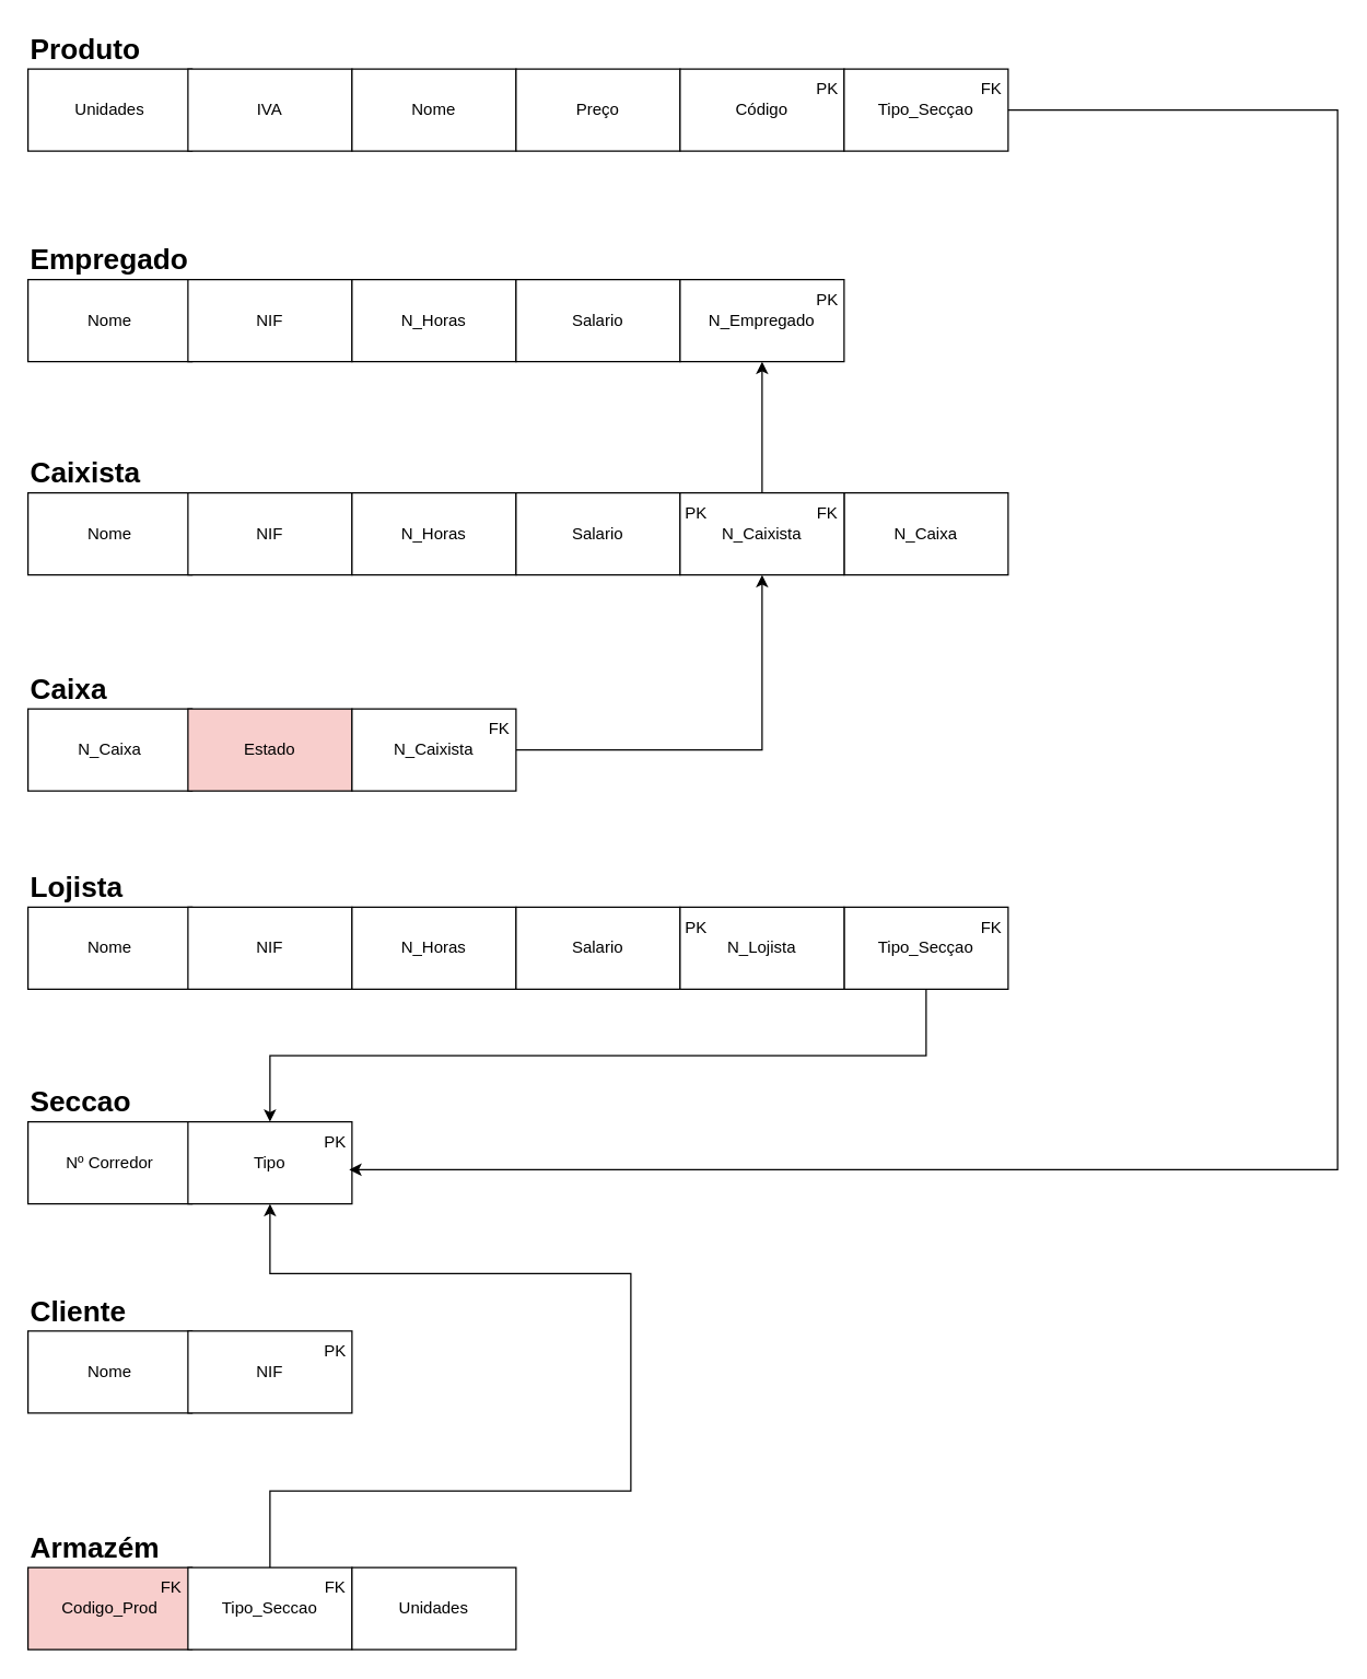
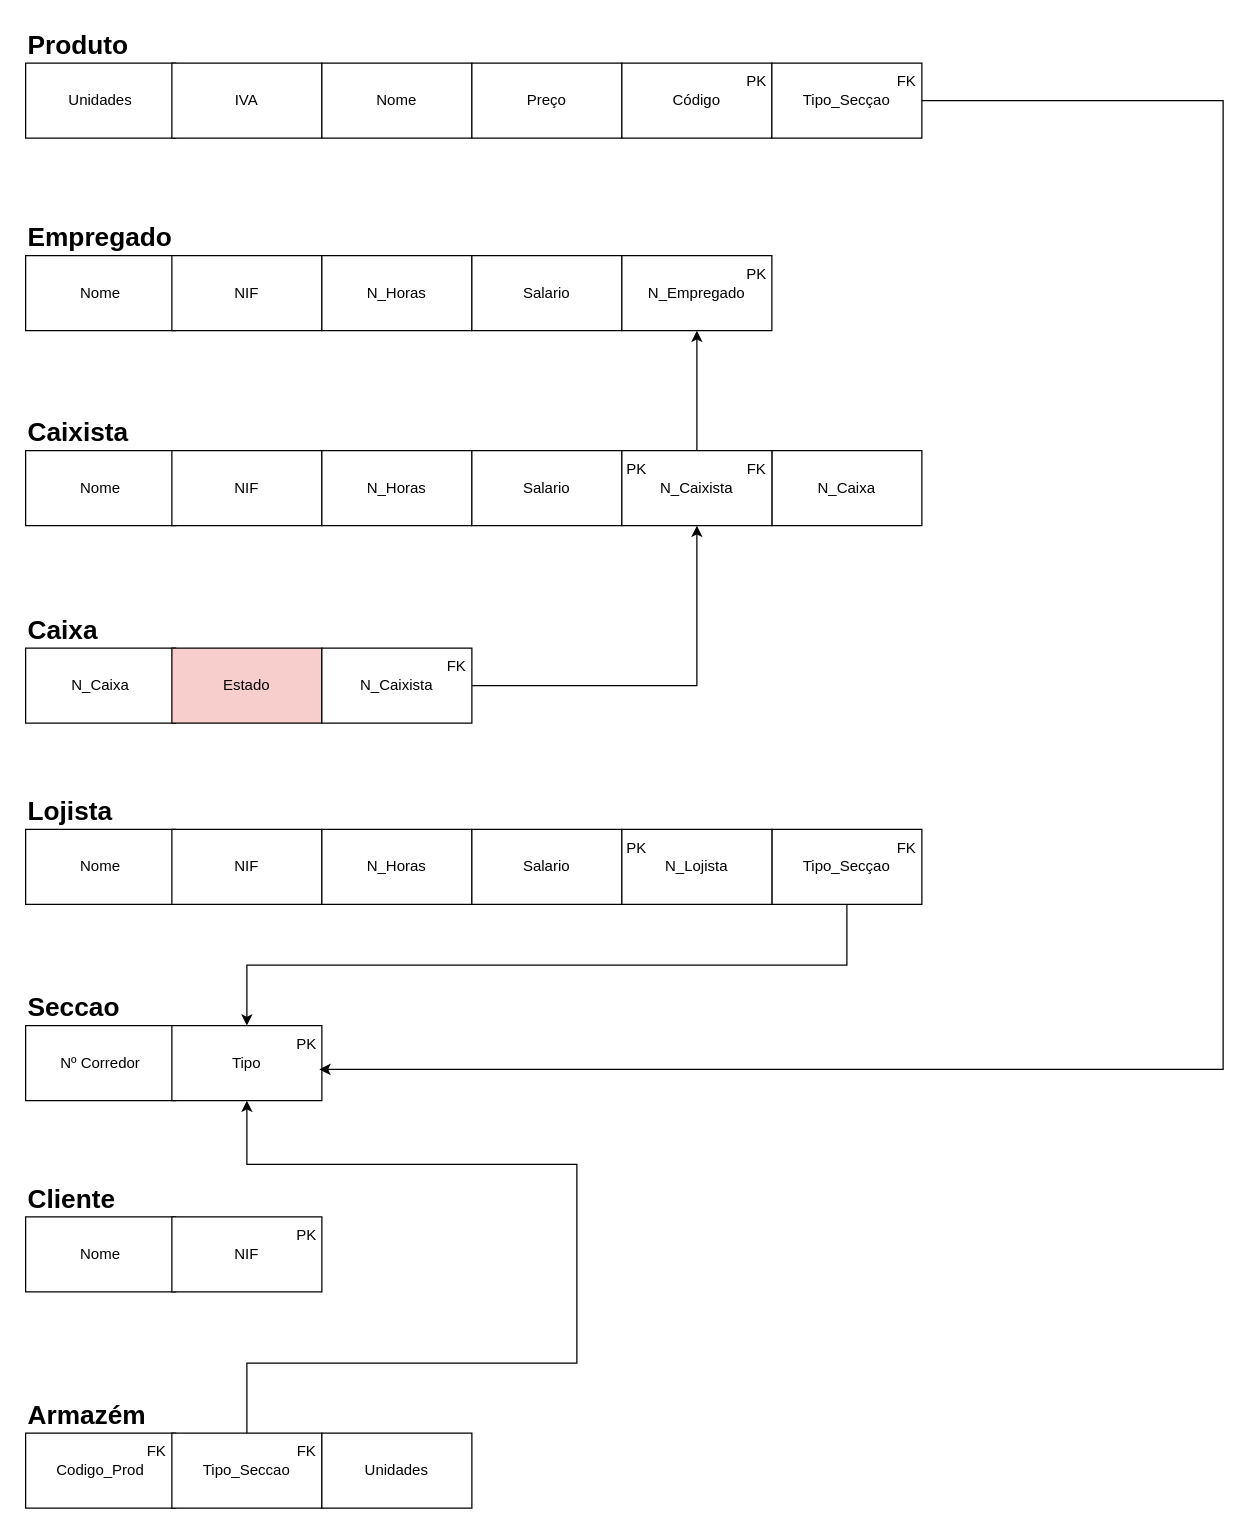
  <mxCell id="0" />
  <mxCell id="1" parent="0" />
  <mxCell id="2" value="Unidades" style="rounded=0;whiteSpace=wrap;html=1;" vertex="1" parent="1"><mxGeometry x="20" y="50" width="120" height="60" as="geometry" /></mxCell>
  <mxCell id="3" value="IVA" style="rounded=0;whiteSpace=wrap;html=1;" vertex="1" parent="1"><mxGeometry x="137" y="50" width="120" height="60" as="geometry" /></mxCell>
  <mxCell id="4" value="Nome" style="rounded=0;whiteSpace=wrap;html=1;" vertex="1" parent="1"><mxGeometry x="257" y="50" width="120" height="60" as="geometry" /></mxCell>
  <mxCell id="5" value="Preço" style="rounded=0;whiteSpace=wrap;html=1;" vertex="1" parent="1"><mxGeometry x="377" y="50" width="120" height="60" as="geometry" /></mxCell>
  <mxCell id="6" value="Código" style="rounded=0;whiteSpace=wrap;html=1;" vertex="1" parent="1"><mxGeometry x="497" y="50" width="120" height="60" as="geometry" /></mxCell>
  <mxCell id="7" value="Tipo_Secçao" style="rounded=0;whiteSpace=wrap;html=1;" vertex="1" parent="1"><mxGeometry x="617" y="50" width="120" height="60" as="geometry" /></mxCell>
  <mxCell id="8" value="Nome" style="rounded=0;whiteSpace=wrap;html=1;" vertex="1" parent="1"><mxGeometry x="20" y="204" width="120" height="60" as="geometry" /></mxCell>
  <mxCell id="9" value="NIF" style="rounded=0;whiteSpace=wrap;html=1;" vertex="1" parent="1"><mxGeometry x="137" y="204" width="120" height="60" as="geometry" /></mxCell>
  <mxCell id="10" value="N_Horas" style="rounded=0;whiteSpace=wrap;html=1;" vertex="1" parent="1"><mxGeometry x="257" y="204" width="120" height="60" as="geometry" /></mxCell>
  <mxCell id="11" value="Salario" style="rounded=0;whiteSpace=wrap;html=1;" vertex="1" parent="1"><mxGeometry x="377" y="204" width="120" height="60" as="geometry" /></mxCell>
  <mxCell id="12" value="N_Empregado" style="rounded=0;whiteSpace=wrap;html=1;" vertex="1" parent="1"><mxGeometry x="497" y="204" width="120" height="60" as="geometry" /></mxCell>
  <mxCell id="13" value="&lt;b&gt;&lt;font style=&quot;font-size: 21px;&quot;&gt;Produto&lt;/font&gt;&lt;/b&gt;" style="text;html=1;align=left;verticalAlign=middle;whiteSpace=wrap;rounded=0;" vertex="1" parent="1"><mxGeometry x="20" y="20" width="117" height="30" as="geometry" /></mxCell>
  <mxCell id="14" value="&lt;b&gt;&lt;font style=&quot;font-size: 21px;&quot;&gt;Empregado&lt;/font&gt;&lt;/b&gt;" style="text;html=1;align=left;verticalAlign=middle;whiteSpace=wrap;rounded=0;" vertex="1" parent="1"><mxGeometry x="20" y="174" width="117" height="30" as="geometry" /></mxCell>
  <mxCell id="15" value="N_Caixa" style="rounded=0;whiteSpace=wrap;html=1;" vertex="1" parent="1"><mxGeometry x="20" y="518" width="120" height="60" as="geometry" /></mxCell>
  <mxCell id="16" value="Estado" style="rounded=0;whiteSpace=wrap;html=1;fillColor=#f8cecc;" vertex="1" parent="1"><mxGeometry x="137" y="518" width="120" height="60" as="geometry" /></mxCell>
  <mxCell id="17" style="edgeStyle=orthogonalEdgeStyle;rounded=0;orthogonalLoop=1;jettySize=auto;html=1;exitX=1;exitY=0.5;exitDx=0;exitDy=0;entryX=0.5;entryY=1;entryDx=0;entryDy=0;" edge="1" parent="1" source="18" target="41"><mxGeometry relative="1" as="geometry" /></mxCell>
  <mxCell id="18" value="N_Caixista" style="rounded=0;whiteSpace=wrap;html=1;" vertex="1" parent="1"><mxGeometry x="257" y="518" width="120" height="60" as="geometry" /></mxCell>
  <mxCell id="19" value="&lt;span style=&quot;font-size: 21px;&quot;&gt;&lt;b&gt;Caixa&lt;/b&gt;&lt;/span&gt;" style="text;html=1;align=left;verticalAlign=middle;whiteSpace=wrap;rounded=0;" vertex="1" parent="1"><mxGeometry x="20" y="488" width="117" height="30" as="geometry" /></mxCell>
  <mxCell id="20" value="N_Caixa" style="rounded=0;whiteSpace=wrap;html=1;" vertex="1" parent="1"><mxGeometry x="617" y="360" width="120" height="60" as="geometry" /></mxCell>
  <mxCell id="21" value="&lt;b&gt;&lt;font style=&quot;font-size: 21px;&quot;&gt;Caixista&lt;/font&gt;&lt;/b&gt;" style="text;html=1;align=left;verticalAlign=middle;whiteSpace=wrap;rounded=0;" vertex="1" parent="1"><mxGeometry x="20" y="330" width="117" height="30" as="geometry" /></mxCell>
  <mxCell id="22" style="edgeStyle=orthogonalEdgeStyle;rounded=0;orthogonalLoop=1;jettySize=auto;html=1;exitX=0.5;exitY=1;exitDx=0;exitDy=0;entryX=0.5;entryY=0;entryDx=0;entryDy=0;" edge="1" parent="1" source="23" target="26"><mxGeometry relative="1" as="geometry" /></mxCell>
  <mxCell id="23" value="Tipo_Secçao" style="rounded=0;whiteSpace=wrap;html=1;" vertex="1" parent="1"><mxGeometry x="617" y="663" width="120" height="60" as="geometry" /></mxCell>
  <mxCell id="24" value="&lt;span style=&quot;font-size: 21px;&quot;&gt;&lt;b&gt;Lojista&lt;/b&gt;&lt;/span&gt;" style="text;html=1;align=left;verticalAlign=middle;whiteSpace=wrap;rounded=0;" vertex="1" parent="1"><mxGeometry x="20" y="633" width="117" height="30" as="geometry" /></mxCell>
  <mxCell id="25" value="Nº Corredor" style="rounded=0;whiteSpace=wrap;html=1;" vertex="1" parent="1"><mxGeometry x="20" y="820" width="120" height="60" as="geometry" /></mxCell>
  <mxCell id="26" value="Tipo" style="rounded=0;whiteSpace=wrap;html=1;" vertex="1" parent="1"><mxGeometry x="137" y="820" width="120" height="60" as="geometry" /></mxCell>
  <mxCell id="27" value="&lt;span style=&quot;font-size: 21px;&quot;&gt;&lt;b&gt;Seccao&lt;/b&gt;&lt;/span&gt;" style="text;html=1;align=left;verticalAlign=middle;whiteSpace=wrap;rounded=0;" vertex="1" parent="1"><mxGeometry x="20" y="790" width="117" height="30" as="geometry" /></mxCell>
  <mxCell id="28" value="Nome" style="rounded=0;whiteSpace=wrap;html=1;" vertex="1" parent="1"><mxGeometry x="20" y="973" width="120" height="60" as="geometry" /></mxCell>
  <mxCell id="29" value="NIF" style="rounded=0;whiteSpace=wrap;html=1;" vertex="1" parent="1"><mxGeometry x="137" y="973" width="120" height="60" as="geometry" /></mxCell>
  <mxCell id="30" value="&lt;span style=&quot;font-size: 21px;&quot;&gt;&lt;b&gt;Cliente&lt;/b&gt;&lt;/span&gt;" style="text;html=1;align=left;verticalAlign=middle;whiteSpace=wrap;rounded=0;" vertex="1" parent="1"><mxGeometry x="20" y="943" width="117" height="30" as="geometry" /></mxCell>
- <mxCell id="31" value="Codigo_Prod" style="rounded=0;whiteSpace=wrap;html=1;fillColor=#f8cecc;" vertex="1" parent="1"><mxGeometry x="20" y="1146" width="120" height="60" as="geometry" /></mxCell>
+ <mxCell id="31" value="Codigo_Prod" style="rounded=0;whiteSpace=wrap;html=1;" vertex="1" parent="1"><mxGeometry x="20" y="1146" width="120" height="60" as="geometry" /></mxCell>
  <mxCell id="32" style="edgeStyle=orthogonalEdgeStyle;rounded=0;orthogonalLoop=1;jettySize=auto;html=1;exitX=0.5;exitY=0;exitDx=0;exitDy=0;entryX=0.5;entryY=1;entryDx=0;entryDy=0;" edge="1" parent="1" source="33" target="26"><mxGeometry relative="1" as="geometry"><Array as="points"><mxPoint x="197" y="1090" /><mxPoint x="461" y="1090" /><mxPoint x="461" y="931" /><mxPoint x="197" y="931" /></Array></mxGeometry></mxCell>
  <mxCell id="33" value="Tipo_Seccao" style="rounded=0;whiteSpace=wrap;html=1;" vertex="1" parent="1"><mxGeometry x="137" y="1146" width="120" height="60" as="geometry" /></mxCell>
  <mxCell id="34" value="&lt;span style=&quot;font-size: 21px;&quot;&gt;&lt;b&gt;Armazém&lt;/b&gt;&lt;/span&gt;" style="text;html=1;align=left;verticalAlign=middle;whiteSpace=wrap;rounded=0;" vertex="1" parent="1"><mxGeometry x="20" y="1116" width="117" height="30" as="geometry" /></mxCell>
  <mxCell id="35" value="Unidades" style="rounded=0;whiteSpace=wrap;html=1;" vertex="1" parent="1"><mxGeometry x="257" y="1146" width="120" height="60" as="geometry" /></mxCell>
  <mxCell id="36" value="Nome" style="rounded=0;whiteSpace=wrap;html=1;" vertex="1" parent="1"><mxGeometry x="20" y="360" width="120" height="60" as="geometry" /></mxCell>
  <mxCell id="37" value="NIF" style="rounded=0;whiteSpace=wrap;html=1;" vertex="1" parent="1"><mxGeometry x="137" y="360" width="120" height="60" as="geometry" /></mxCell>
  <mxCell id="38" value="N_Horas" style="rounded=0;whiteSpace=wrap;html=1;" vertex="1" parent="1"><mxGeometry x="257" y="360" width="120" height="60" as="geometry" /></mxCell>
  <mxCell id="39" value="Salario" style="rounded=0;whiteSpace=wrap;html=1;" vertex="1" parent="1"><mxGeometry x="377" y="360" width="120" height="60" as="geometry" /></mxCell>
  <mxCell id="40" style="edgeStyle=orthogonalEdgeStyle;rounded=0;orthogonalLoop=1;jettySize=auto;html=1;exitX=0.5;exitY=0;exitDx=0;exitDy=0;entryX=0.5;entryY=1;entryDx=0;entryDy=0;" edge="1" parent="1" source="41" target="12"><mxGeometry relative="1" as="geometry" /></mxCell>
  <mxCell id="41" value="N_Caixista" style="rounded=0;whiteSpace=wrap;html=1;" vertex="1" parent="1"><mxGeometry x="497" y="360" width="120" height="60" as="geometry" /></mxCell>
  <mxCell id="42" value="Nome" style="rounded=0;whiteSpace=wrap;html=1;" vertex="1" parent="1"><mxGeometry x="20" y="663" width="120" height="60" as="geometry" /></mxCell>
  <mxCell id="43" value="NIF" style="rounded=0;whiteSpace=wrap;html=1;" vertex="1" parent="1"><mxGeometry x="137" y="663" width="120" height="60" as="geometry" /></mxCell>
  <mxCell id="44" value="N_Horas" style="rounded=0;whiteSpace=wrap;html=1;" vertex="1" parent="1"><mxGeometry x="257" y="663" width="120" height="60" as="geometry" /></mxCell>
  <mxCell id="45" value="Salario" style="rounded=0;whiteSpace=wrap;html=1;" vertex="1" parent="1"><mxGeometry x="377" y="663" width="120" height="60" as="geometry" /></mxCell>
  <mxCell id="46" value="N_Lojista" style="rounded=0;whiteSpace=wrap;html=1;" vertex="1" parent="1"><mxGeometry x="497" y="663" width="120" height="60" as="geometry" /></mxCell>
  <mxCell id="47" value="PK" style="text;html=1;align=center;verticalAlign=middle;whiteSpace=wrap;rounded=0;" vertex="1" parent="1"><mxGeometry x="593" y="50" width="24" height="30" as="geometry" /></mxCell>
  <mxCell id="48" value="FK" style="text;html=1;align=center;verticalAlign=middle;whiteSpace=wrap;rounded=0;" vertex="1" parent="1"><mxGeometry x="593" y="360" width="24" height="30" as="geometry" /></mxCell>
  <mxCell id="49" value="FK" style="text;html=1;align=center;verticalAlign=middle;whiteSpace=wrap;rounded=0;" vertex="1" parent="1"><mxGeometry x="353" y="518" width="24" height="30" as="geometry" /></mxCell>
  <mxCell id="50" value="FK" style="text;html=1;align=center;verticalAlign=middle;whiteSpace=wrap;rounded=0;" vertex="1" parent="1"><mxGeometry x="713" y="663" width="24" height="30" as="geometry" /></mxCell>
  <mxCell id="51" value="FK" style="text;html=1;align=center;verticalAlign=middle;whiteSpace=wrap;rounded=0;" vertex="1" parent="1"><mxGeometry x="233" y="1146" width="24" height="30" as="geometry" /></mxCell>
  <mxCell id="52" value="FK" style="text;html=1;align=center;verticalAlign=middle;whiteSpace=wrap;rounded=0;" vertex="1" parent="1"><mxGeometry x="113" y="1146" width="24" height="30" as="geometry" /></mxCell>
  <mxCell id="53" style="edgeStyle=orthogonalEdgeStyle;rounded=0;orthogonalLoop=1;jettySize=auto;html=1;exitX=1;exitY=1;exitDx=0;exitDy=0;" edge="1" parent="1" source="54"><mxGeometry relative="1" as="geometry"><mxPoint x="255" y="855" as="targetPoint" /><Array as="points"><mxPoint x="978" y="80" /><mxPoint x="978" y="855" /><mxPoint x="257" y="855" /></Array></mxGeometry></mxCell>
  <mxCell id="54" value="FK" style="text;html=1;align=center;verticalAlign=middle;whiteSpace=wrap;rounded=0;" vertex="1" parent="1"><mxGeometry x="713" y="50" width="24" height="30" as="geometry" /></mxCell>
  <mxCell id="55" value="PK" style="text;html=1;align=center;verticalAlign=middle;whiteSpace=wrap;rounded=0;" vertex="1" parent="1"><mxGeometry x="593" y="204" width="24" height="30" as="geometry" /></mxCell>
  <mxCell id="56" value="PK" style="text;html=1;align=center;verticalAlign=middle;whiteSpace=wrap;rounded=0;" vertex="1" parent="1"><mxGeometry x="497" y="360" width="24" height="30" as="geometry" /></mxCell>
  <mxCell id="57" value="PK" style="text;html=1;align=center;verticalAlign=middle;whiteSpace=wrap;rounded=0;" vertex="1" parent="1"><mxGeometry x="497" y="663" width="24" height="30" as="geometry" /></mxCell>
  <mxCell id="58" value="PK" style="text;html=1;align=center;verticalAlign=middle;whiteSpace=wrap;rounded=0;" vertex="1" parent="1"><mxGeometry x="233" y="820" width="24" height="30" as="geometry" /></mxCell>
  <mxCell id="59" value="PK" style="text;html=1;align=center;verticalAlign=middle;whiteSpace=wrap;rounded=0;" vertex="1" parent="1"><mxGeometry x="233" y="973" width="24" height="30" as="geometry" /></mxCell>
